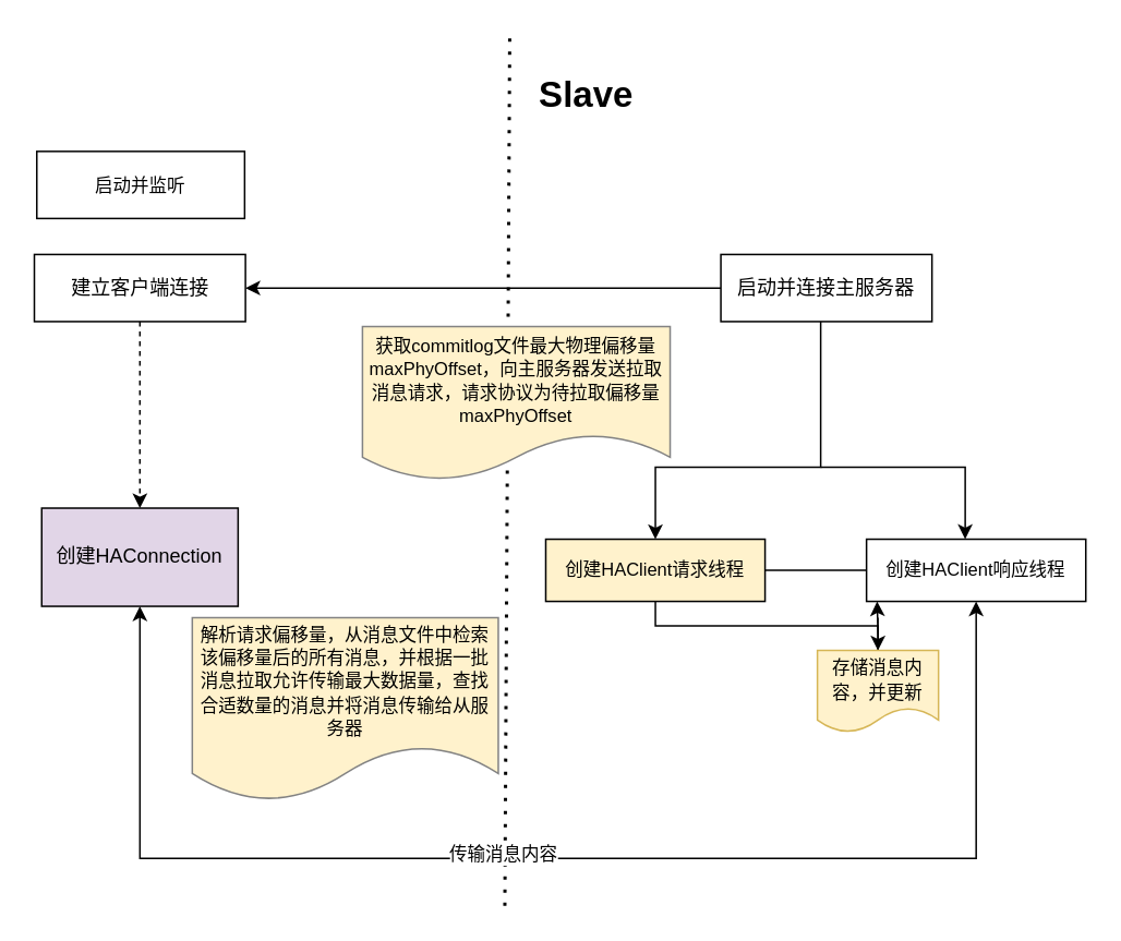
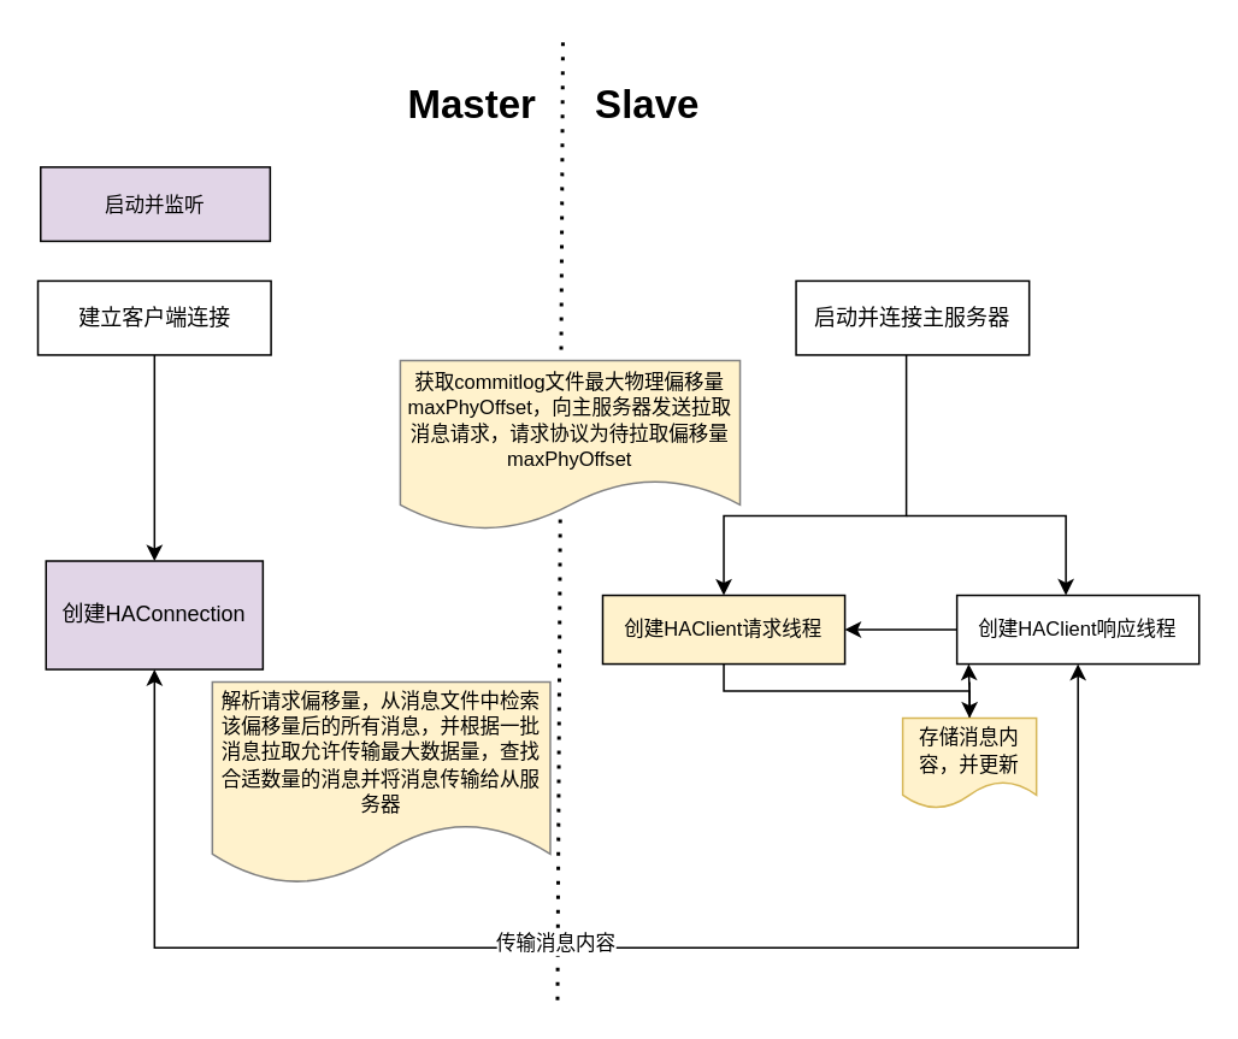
  <mxCell id="0" />
  <mxCell id="1" parent="0" />
  <mxCell id="2" value="" style="endArrow=none;dashed=1;html=1;dashPattern=1 3;strokeWidth=2;rounded=0;" edge="1" parent="1"><mxGeometry width="50" height="50" relative="1" as="geometry"><mxPoint x="308" y="553" as="sourcePoint" /><mxPoint x="311" y="20" as="targetPoint" /></mxGeometry></mxCell>
- <mxCell id="3" style="edgeStyle=elbowEdgeStyle;rounded=0;orthogonalLoop=1;jettySize=auto;elbow=vertical;html=1;fontSize=22;dashed=1;" edge="1" parent="1" source="4" target="9"><mxGeometry relative="1" as="geometry" /></mxCell>
+ <mxCell id="3" style="edgeStyle=elbowEdgeStyle;rounded=0;orthogonalLoop=1;jettySize=auto;elbow=vertical;html=1;fontSize=22;" edge="1" parent="1" source="4" target="9"><mxGeometry relative="1" as="geometry" /></mxCell>
  <mxCell id="4" value="建立客户端连接" style="rounded=0;whiteSpace=wrap;html=1;" vertex="1" parent="1"><mxGeometry x="20.5" y="155" width="129" height="41" as="geometry" /></mxCell>
- <mxCell id="5" style="edgeStyle=orthogonalEdgeStyle;rounded=0;orthogonalLoop=1;jettySize=auto;html=1;fontSize=11;" edge="1" parent="1" source="8" target="4"><mxGeometry relative="1" as="geometry" /></mxCell>
  <mxCell id="6" style="edgeStyle=elbowEdgeStyle;rounded=0;orthogonalLoop=1;jettySize=auto;elbow=vertical;html=1;fontSize=22;" edge="1" parent="1" source="8" target="13"><mxGeometry relative="1" as="geometry"><Array as="points"><mxPoint x="501" y="285" /><mxPoint x="511" y="285" /></Array></mxGeometry></mxCell>
  <mxCell id="7" style="edgeStyle=elbowEdgeStyle;rounded=0;orthogonalLoop=1;jettySize=auto;elbow=vertical;html=1;entryX=0.45;entryY=-0.001;entryDx=0;entryDy=0;entryPerimeter=0;fontSize=22;" edge="1" parent="1" target="15"><mxGeometry relative="1" as="geometry"><mxPoint x="501" y="285" as="sourcePoint" /><Array as="points"><mxPoint x="547" y="285" /><mxPoint x="523" y="284" /><mxPoint x="550" y="279" /><mxPoint x="502" y="287" /></Array></mxGeometry></mxCell>
  <mxCell id="8" value="启动并连接主服务器" style="rounded=0;whiteSpace=wrap;html=1;" vertex="1" parent="1"><mxGeometry x="440" y="155" width="129" height="41" as="geometry" /></mxCell>
  <mxCell id="9" value="创建HAConnection" style="rounded=0;whiteSpace=wrap;html=1;fillColor=#e1d5e7;" vertex="1" parent="1"><mxGeometry x="25" y="310" width="120" height="60" as="geometry" /></mxCell>
  <mxCell id="10" value="&lt;font style=&quot;font-size: 11px;&quot;&gt;获取commitlog文件最大物理偏移量maxPhyOffset，向主服务器发送拉取消息请求，请求协议为待拉取偏移量maxPhyOffset&lt;/font&gt;" style="shape=document;whiteSpace=wrap;html=1;boundedLbl=1;fillColor=#fff2cc;strokeColor=#828282;" vertex="1" parent="1"><mxGeometry x="221" y="199" width="188" height="94" as="geometry" /></mxCell>
- <mxCell id="11" value="启动并监听" style="rounded=0;whiteSpace=wrap;html=1;fontSize=11;" vertex="1" parent="1"><mxGeometry x="22" y="92" width="127" height="41" as="geometry" /></mxCell>
+ <mxCell id="11" value="启动并监听" style="rounded=0;whiteSpace=wrap;html=1;fontSize=11;fillColor=#e1d5e7;" vertex="1" parent="1"><mxGeometry x="22" y="92" width="127" height="41" as="geometry" /></mxCell>
  <mxCell id="12" style="edgeStyle=elbowEdgeStyle;rounded=0;orthogonalLoop=1;jettySize=auto;elbow=vertical;html=1;fontSize=22;" edge="1" parent="1" source="13" target="17"><mxGeometry relative="1" as="geometry" /></mxCell>
  <mxCell id="13" value="创建HAClient请求线程" style="rounded=0;whiteSpace=wrap;html=1;fontSize=11;fillColor=#fff2cc;" vertex="1" parent="1"><mxGeometry x="333" y="329" width="134" height="38" as="geometry" /></mxCell>
- <mxCell id="14" style="edgeStyle=orthogonalEdgeStyle;rounded=0;orthogonalLoop=1;jettySize=auto;html=1;fontSize=11;endArrow=none;" edge="1" parent="1" source="15" target="13"><mxGeometry relative="1" as="geometry" /></mxCell>
+ <mxCell id="14" style="edgeStyle=orthogonalEdgeStyle;rounded=0;orthogonalLoop=1;jettySize=auto;html=1;fontSize=11;" edge="1" parent="1" source="15" target="13"><mxGeometry relative="1" as="geometry" /></mxCell>
  <mxCell id="15" value="创建HAClient响应线程" style="rounded=0;whiteSpace=wrap;html=1;fontSize=11;" vertex="1" parent="1"><mxGeometry x="529" y="329" width="134" height="38" as="geometry" /></mxCell>
  <mxCell id="16" style="edgeStyle=orthogonalEdgeStyle;rounded=0;orthogonalLoop=1;jettySize=auto;html=1;entryX=0.25;entryY=1;entryDx=0;entryDy=0;fontSize=11;" edge="1" parent="1" source="17"><mxGeometry relative="1" as="geometry"><mxPoint x="535.5" y="367" as="targetPoint" /></mxGeometry></mxCell>
  <mxCell id="17" value="&lt;font style=&quot;font-size: 11px;&quot;&gt;存储消息内容，并更新&lt;/font&gt;" style="shape=document;whiteSpace=wrap;html=1;boundedLbl=1;fillColor=#fff2cc;strokeColor=#d6b656;" vertex="1" parent="1"><mxGeometry x="499" y="397" width="74" height="50" as="geometry" /></mxCell>
  <mxCell id="18" value="&lt;span style=&quot;font-size: 11px;&quot;&gt;解析请求偏移量，从消息文件中检索该偏移量后的所有消息，并根据一批消息拉取允许传输最大数据量，查找合适数量的消息并将消息传输给从服务器&lt;/span&gt;" style="shape=document;whiteSpace=wrap;html=1;boundedLbl=1;fillColor=#fff2cc;strokeColor=#828282;" vertex="1" parent="1"><mxGeometry x="117" y="377" width="187" height="112" as="geometry" /></mxCell>
  <mxCell id="19" value="" style="endArrow=classic;startArrow=classic;html=1;rounded=0;fontSize=11;entryX=0.5;entryY=1;entryDx=0;entryDy=0;edgeStyle=elbowEdgeStyle;elbow=vertical;exitX=0.5;exitY=1;exitDx=0;exitDy=0;" edge="1" parent="1" source="9" target="15"><mxGeometry width="50" height="50" relative="1" as="geometry"><mxPoint x="219" y="584" as="sourcePoint" /><mxPoint x="295" y="528" as="targetPoint" /><Array as="points"><mxPoint x="412" y="524" /></Array></mxGeometry></mxCell>
  <mxCell id="20" value="传输消息内容" style="edgeLabel;html=1;align=center;verticalAlign=middle;resizable=0;points=[];fontSize=11;" vertex="1" connectable="0" parent="19"><mxGeometry x="-0.088" y="3" relative="1" as="geometry"><mxPoint as="offset" /></mxGeometry></mxCell>
+ <mxCell id="21" value="&lt;b&gt;&lt;font style=&quot;font-size: 22px;&quot;&gt;Master&lt;/font&gt;&lt;/b&gt;" style="text;html=1;strokeColor=none;fillColor=none;align=center;verticalAlign=middle;whiteSpace=wrap;rounded=0;fontSize=11;" vertex="1" parent="1"><mxGeometry x="231" y="43" width="60" height="30" as="geometry" /></mxCell>
  <mxCell id="22" value="&lt;b&gt;&lt;font style=&quot;font-size: 22px;&quot;&gt;Slave&lt;/font&gt;&lt;/b&gt;" style="text;html=1;strokeColor=none;fillColor=none;align=center;verticalAlign=middle;whiteSpace=wrap;rounded=0;fontSize=11;fontStyle=0" vertex="1" parent="1"><mxGeometry x="328" y="43" width="60" height="30" as="geometry" /></mxCell>
